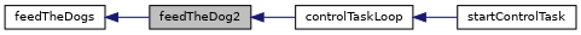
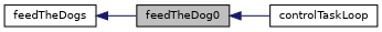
  digraph {
    rankdir=LR
    node [color=black fillcolor=white fontname=Helvetica fontsize=10 shape=record style=filled]
    edge [color=midnightblue dir=back fontname=Helvetica fontsize=10 labelfontname=Helvetica labelfontsize=10 style=solid]
-   n1 [fillcolor=grey75 fontcolor=black height=0.2 label=feedTheDog2 width=0.4]
+   n1 [fillcolor=grey75 fontcolor=black height=0.2 label=feedTheDog0 width=0.4]
    n2 [height=0.2 label=controlTaskLoop width=0.4]
-   n3 [height=0.2 label=startControlTask width=0.4]
    n4 [height=0.2 label=feedTheDogs width=0.4]
    n1 -> n2
-   n2 -> n3
    n4 -> n1
  }
